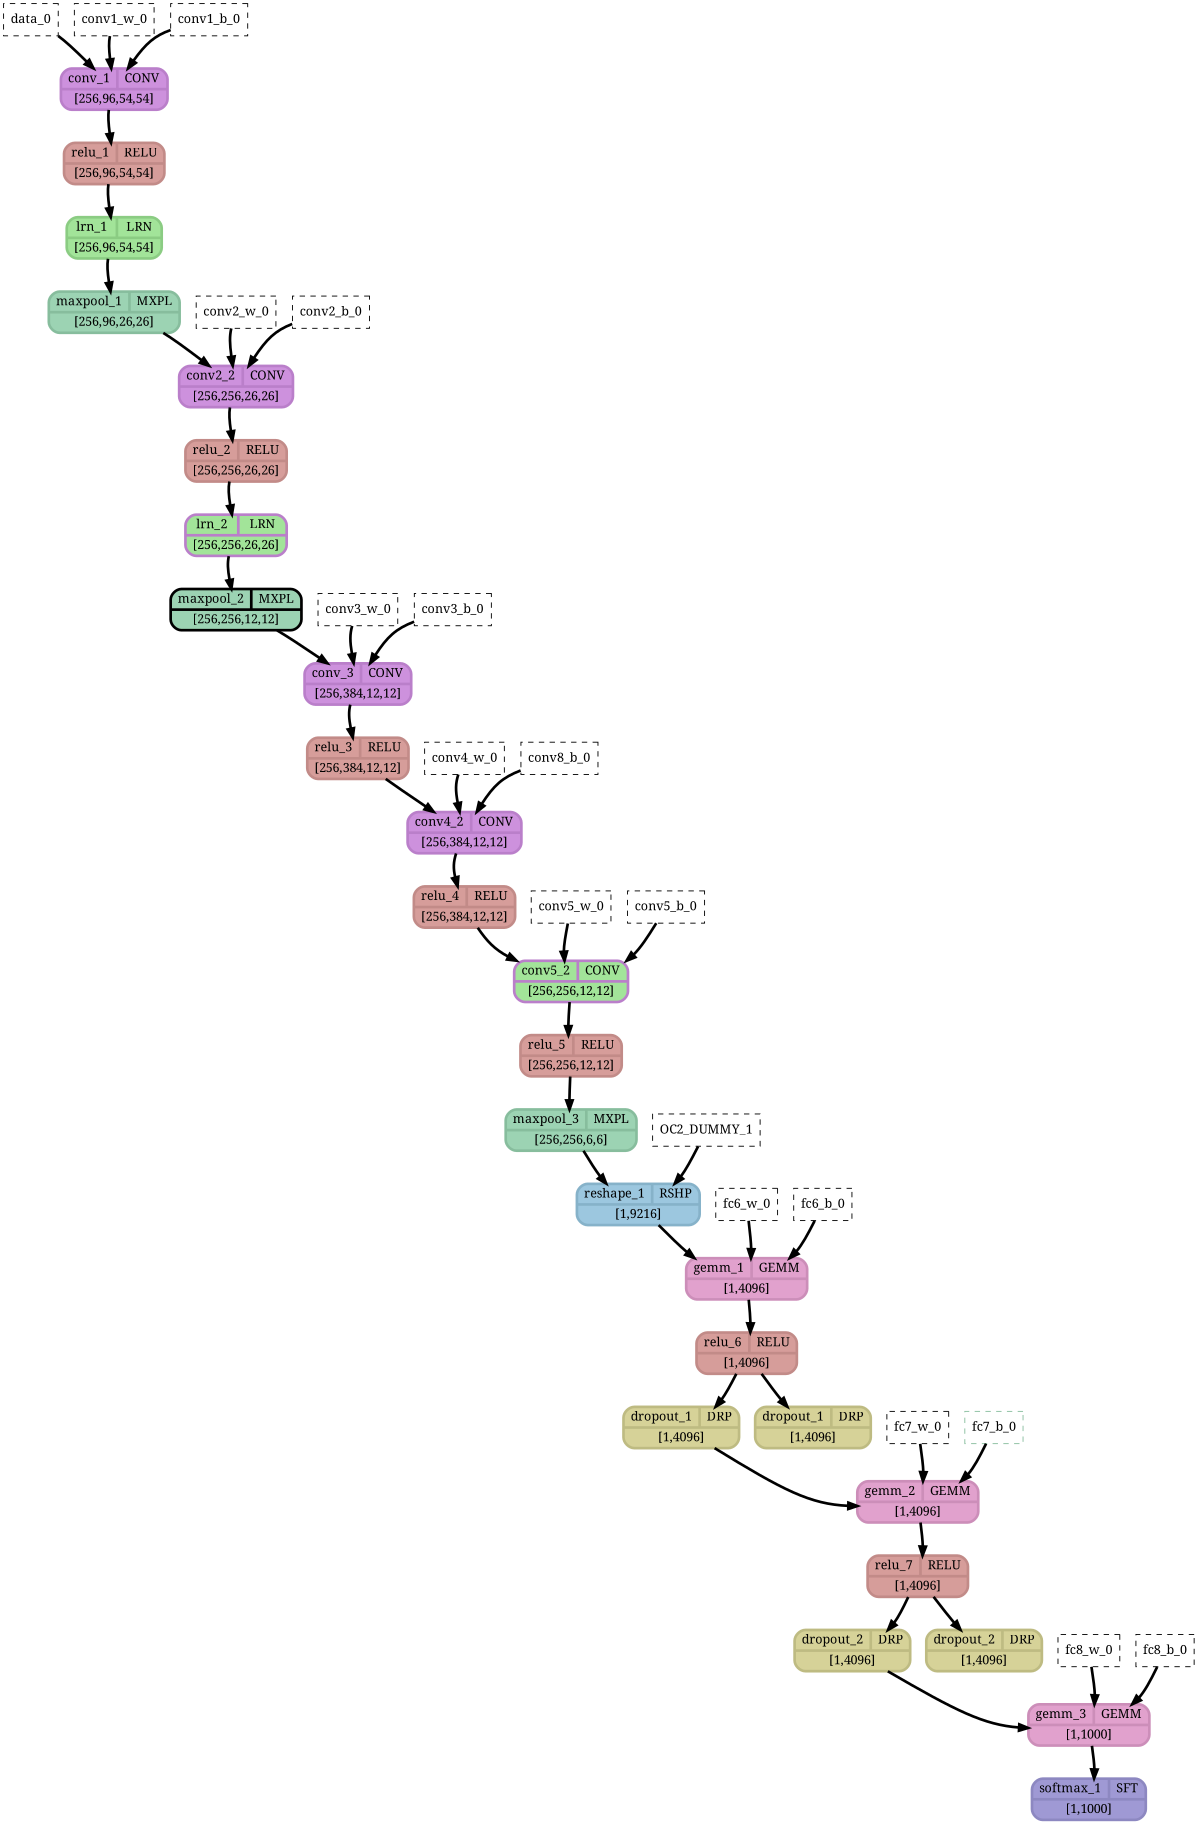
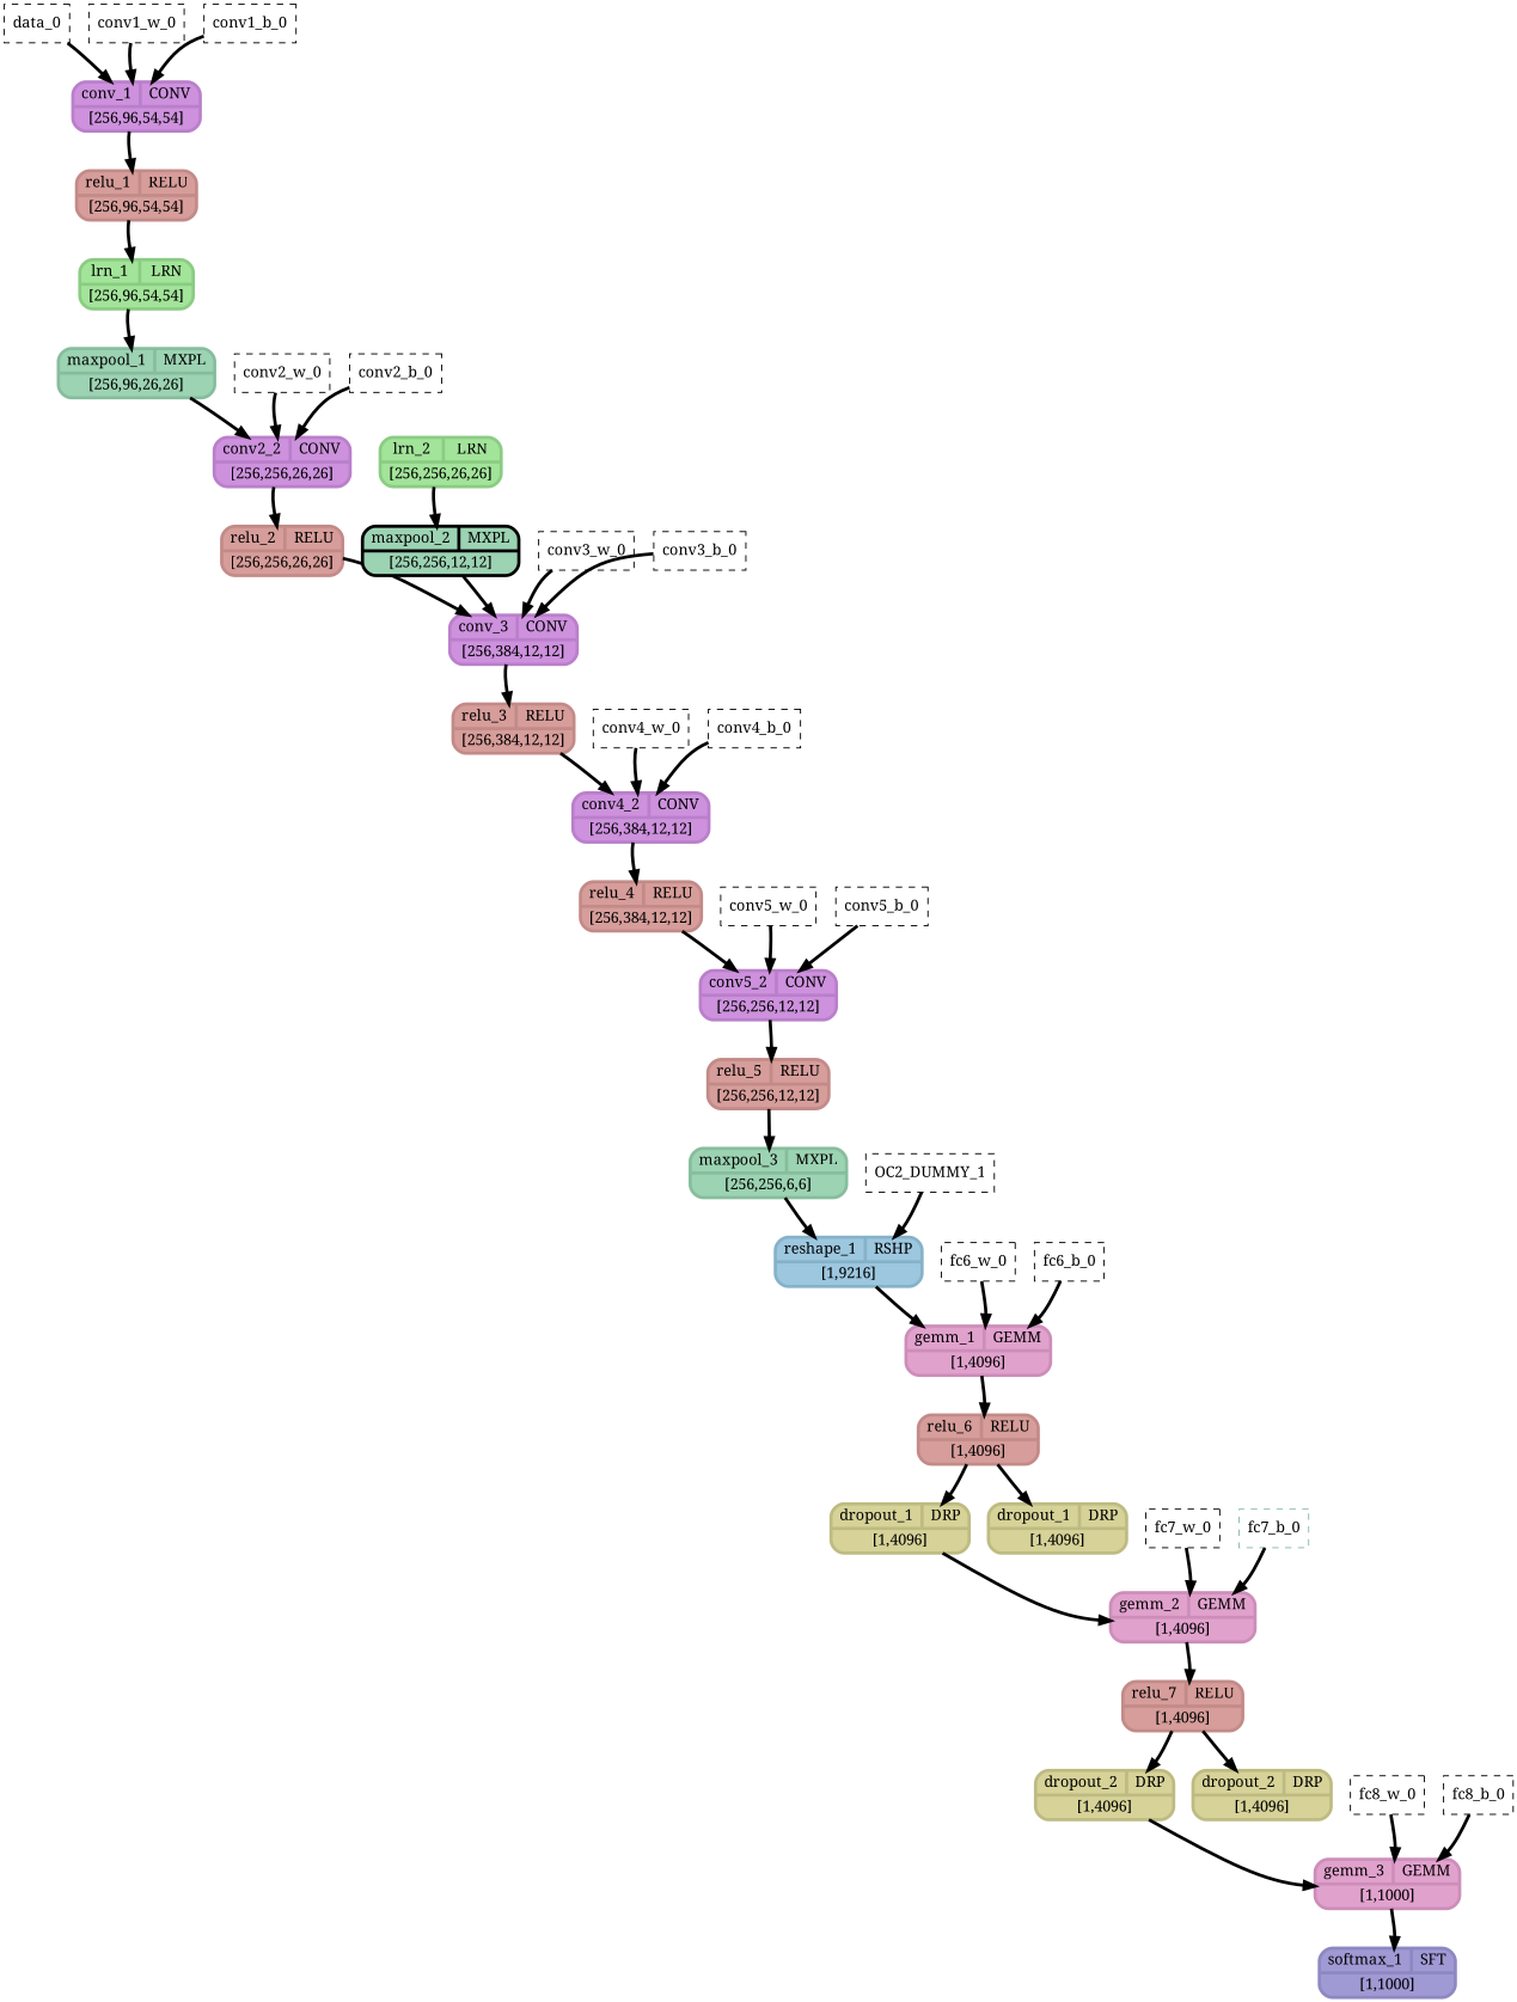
  strict digraph {
    fontname="Noto Serif"
    overlap_shrink=true
    rankdir=TB
    splines=curved
    node [fillcolor=white fontname="Noto Serif" shape=Mrecord style=filled type=constant_input fontcolor="#000000" penwidth=3]
    edge [fontname="Noto Serif" penwidth=3]
    n1 [label=data_0 shape=box style="filled,dashed" fontcolor="" penwidth=""]
    n2 [color="#ba7fca" fillcolor="#cd91dd" inputs="data_0;conv1_w_0;conv1_b_0" label="{ {conv_1  | CONV} | [256,96,54,54] }" outputs=conv1_1 type=Conv]
    n3 [color="#c28b88" fillcolor="#d69d9a" inputs=conv1_1 label="{ {relu_1  | RELU} | [256,96,54,54] }" outputs=conv1_2 type=Relu]
    n4 [label=conv1_w_0 shape=box style="filled,dashed" fontcolor="" penwidth=""]
    n5 [label=conv1_b_0 shape=box style="filled,dashed" fontcolor="" penwidth=""]
    n6 [color="#8bcc83" fillcolor="#a2e499" inputs=conv1_2 label="{ {lrn_1  | LRN} | [256,96,54,54] }" outputs=norm1_1 type=LRN]
    n7 [color="#87bd9d" fillcolor="#9cd3b3" inputs=norm1_1 label="{ {maxpool_1  | MXPL} | [256,96,26,26] }" outputs=pool1_1 type=MaxPool]
    n8 [color="#ba7fca" fillcolor="#cd91dd" inputs="pool1_1;conv2_w_0;conv2_b_0" label="{ {conv2_2  | CONV} | [256,256,26,26] }" outputs=conv2_1 type=Conv]
    n9 [color="#c28b88" fillcolor="#d69d9a" inputs=conv2_1 label="{ {relu_2  | RELU} | [256,256,26,26] }" outputs=conv2_2 type=Relu]
    n10 [label=conv2_w_0 shape=box style="filled,dashed" fontcolor="" penwidth=""]
    n11 [label=conv2_b_0 shape=box style="filled,dashed" fontcolor="" penwidth=""]
-   n12 [color="#ba7fca" fillcolor="#a2e499" inputs=conv2_2 label="{ {lrn_2  | LRN} | [256,256,26,26] }" outputs=norm2_1 type=LRN]
+   n12 [color="#8bcc83" fillcolor="#a2e499" inputs=conv2_2 label="{ {lrn_2  | LRN} | [256,256,26,26] }" outputs=norm2_1 type=LRN]
    n13 [color=black fillcolor="#9cd3b3" inputs=norm2_1 label="{ {maxpool_2  | MXPL} | [256,256,12,12] }" outputs=pool2_1 type=MaxPool]
    n14 [color="#ba7fca" fillcolor="#cd91dd" inputs="pool2_1;conv3_w_0;conv3_b_0" label="{ {conv_3  | CONV} | [256,384,12,12] }" outputs=conv3_1 type=Conv]
    n15 [color="#c28b88" fillcolor="#d69d9a" inputs=conv3_1 label="{ {relu_3  | RELU} | [256,384,12,12] }" outputs=conv3_2 type=Relu]
    n16 [label=conv3_w_0 shape=box style="filled,dashed" fontcolor="" penwidth=""]
    n17 [label=conv3_b_0 shape=box style="filled,dashed" fontcolor="" penwidth=""]
    n18 [color="#ba7fca" fillcolor="#cd91dd" inputs="conv3_2;conv4_w_0;conv4_b_0" label="{ {conv4_2  | CONV} | [256,384,12,12] }" outputs=conv4_1 type=Conv]
    n19 [color="#c28b88" fillcolor="#d69d9a" inputs=conv4_1 label="{ {relu_4  | RELU} | [256,384,12,12] }" outputs=conv4_2 type=Relu]
    n20 [label=conv4_w_0 shape=box style="filled,dashed" fontcolor="" penwidth=""]
-   n21 [label=conv8_b_0 shape=box style="filled,dashed" fontcolor="" penwidth=""]
-   n22 [color="#ba7fca" fillcolor="#a2e499" inputs="conv4_2;conv5_w_0;conv5_b_0" label="{ {conv5_2  | CONV} | [256,256,12,12] }" outputs=conv5_1 type=Conv]
+   n21 [label=conv4_b_0 shape=box style="filled,dashed" fontcolor="" penwidth=""]
+   n22 [color="#ba7fca" fillcolor="#cd91dd" inputs="conv4_2;conv5_w_0;conv5_b_0" label="{ {conv5_2  | CONV} | [256,256,12,12] }" outputs=conv5_1 type=Conv]
    n23 [color="#c28b88" fillcolor="#d69d9a" inputs=conv5_1 label="{ {relu_5  | RELU} | [256,256,12,12] }" outputs=conv5_2 type=Relu]
    n24 [label=conv5_w_0 shape=box style="filled,dashed" fontcolor="" penwidth=""]
    n25 [label=conv5_b_0 shape=box style="filled,dashed" fontcolor="" penwidth=""]
    n26 [color="#87bd9d" fillcolor="#9cd3b3" inputs=conv5_2 label="{ {maxpool_3  | MXPL} | [256,256,6,6] }" outputs=pool5_1 type=MaxPool]
    n27 [color="#86b2c9" fillcolor="#9cc7df" inputs="pool5_1;OC2_DUMMY_1" label="{ {reshape_1  | RSHP} | [1,9216] }" outputs=OC2_DUMMY_0 type=Reshape]
    n28 [color="#cc8eb9" fillcolor="#e1a1cd" inputs="OC2_DUMMY_0;fc6_w_0;fc6_b_0" label="{ {gemm_1  | GEMM} | [1,4096] }" outputs=fc6_1 type=Gemm]
    n29 [label=OC2_DUMMY_1 shape=box style="filled,dashed" fontcolor="" penwidth=""]
    n30 [color="#c28b88" fillcolor="#d69d9a" inputs=fc6_1 label="{ {relu_6  | RELU} | [1,4096] }" outputs=fc6_2 type=Relu]
    n31 [label=fc6_w_0 shape=box style="filled,dashed" fontcolor="" penwidth=""]
    n32 [label=fc6_b_0 shape=box style="filled,dashed" fontcolor="" penwidth=""]
    n33 [color="#bebb82" fillcolor="#d6d298" inputs=fc6_2 label="{ {dropout_1  | DRP} | [1,4096] }" outputs="fc6_3;_fc6_mask_1" type=Dropout]
    n34 [color="#bebb82" fillcolor="#d6d298" inputs=fc6_2 label="{ {dropout_1  | DRP} | [1,4096] }" outputs="fc6_3;_fc6_mask_1" type=Dropout]
    n35 [color="#cc8eb9" fillcolor="#e1a1cd" inputs="fc6_3;fc7_w_0;fc7_b_0" label="{ {gemm_2  | GEMM} | [1,4096] }" outputs=fc7_1 type=Gemm]
    n36 [color="#c28b88" fillcolor="#d69d9a" inputs=fc7_1 label="{ {relu_7  | RELU} | [1,4096] }" outputs=fc7_2 type=Relu]
    n37 [label=fc7_w_0 shape=box style="filled,dashed" fontcolor="" penwidth=""]
    n38 [color="#87bd9d" label=fc7_b_0 shape=box style="filled,dashed" fontcolor="" penwidth=""]
    n39 [color="#bebb82" fillcolor="#d6d298" inputs=fc7_2 label="{ {dropout_2  | DRP} | [1,4096] }" outputs="fc7_3;_fc7_mask_1" type=Dropout]
    n40 [color="#bebb82" fillcolor="#d6d298" inputs=fc7_2 label="{ {dropout_2  | DRP} | [1,4096] }" outputs="fc7_3;_fc7_mask_1" type=Dropout]
    n41 [color="#cc8eb9" fillcolor="#e1a1cd" inputs="fc7_3;fc8_w_0;fc8_b_0" label="{ {gemm_3  | GEMM} | [1,1000] }" outputs=fc8_1 type=Gemm]
    n42 [color="#8d88c1" fillcolor="#9f99d4" inputs=fc8_1 label="{ {softmax_1  | SFT} | [1,1000] }" outputs=prob_1 type=Softmax]
    n43 [label=fc8_w_0 shape=box style="filled,dashed" fontcolor="" penwidth=""]
    n44 [label=fc8_b_0 shape=box style="filled,dashed" fontcolor="" penwidth=""]
    n1 -> n2
    n2 -> n3
    n3 -> n6
    n4 -> n2
    n5 -> n2
    n6 -> n7
    n7 -> n8
    n8 -> n9
-   n9 -> n12
+   n9 -> n14
    n10 -> n8
    n11 -> n8
    n12 -> n13
    n13 -> n14
    n14 -> n15
    n15 -> n18
    n16 -> n14
    n17 -> n14
    n18 -> n19
    n19 -> n22
    n20 -> n18
    n21 -> n18
    n22 -> n23
    n23 -> n26
    n24 -> n22
    n25 -> n22
    n26 -> n27
    n27 -> n28
    n28 -> n30
    n29 -> n27
    n30 -> n33
    n30 -> n34
    n31 -> n28
    n32 -> n28
    n33 -> n35
    n35 -> n36
    n36 -> n39
    n36 -> n40
    n37 -> n35
    n38 -> n35
    n39 -> n41
    n41 -> n42
    n43 -> n41
    n44 -> n41
  }
